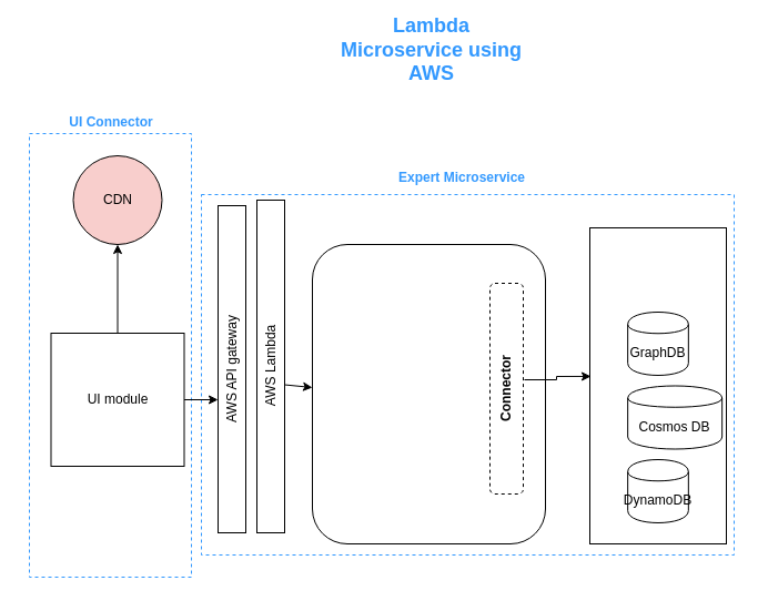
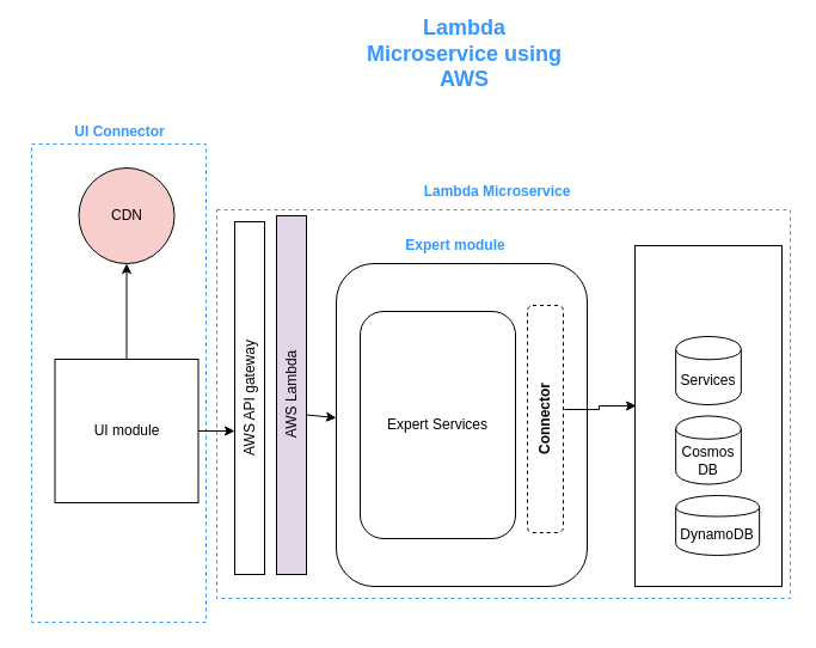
  <mxCell id="0" />
  <mxCell id="1" parent="0" />
  <mxCell id="2" value="UI module" style="whiteSpace=wrap;html=1;dashed=1;rounded=0;glass=0;fillColor=none;strokeColor=#3399FF;" vertex="1" parent="1"><mxGeometry x="26" y="120" width="146" height="400" as="geometry" /></mxCell>
  <mxCell id="3" value="" style="whiteSpace=wrap;html=1;dashed=1;rounded=0;glass=0;fillColor=none;strokeColor=#3399FF;" vertex="1" parent="1"><mxGeometry x="181" y="175" width="480" height="325" as="geometry" /></mxCell>
  <mxCell id="4" value="" style="rounded=1;whiteSpace=wrap;html=1;" vertex="1" parent="1"><mxGeometry x="281" y="220" width="210" height="270" as="geometry" /></mxCell>
  <mxCell id="5" value="" style="edgeStyle=orthogonalEdgeStyle;rounded=0;orthogonalLoop=1;jettySize=auto;html=1;" edge="1" parent="1" source="6"><mxGeometry relative="1" as="geometry"><mxPoint x="105.5" y="220" as="targetPoint" /></mxGeometry></mxCell>
  <mxCell id="6" value="UI module" style="whiteSpace=wrap;html=1;aspect=fixed;direction=south;" vertex="1" parent="1"><mxGeometry x="45.5" y="300" width="120" height="120" as="geometry" /></mxCell>
  <mxCell id="7" value="" style="endArrow=classic;html=1;" edge="1" parent="1"><mxGeometry width="50" height="50" relative="1" as="geometry"><mxPoint x="256" y="346.5" as="sourcePoint" /><mxPoint x="281" y="349" as="targetPoint" /></mxGeometry></mxCell>
  <mxCell id="8" value="CDN" style="ellipse;whiteSpace=wrap;html=1;aspect=fixed;fillColor=#f8cecc;" vertex="1" parent="1"><mxGeometry x="65.5" y="140" width="80" height="80" as="geometry" /></mxCell>
  <mxCell id="9" value="" style="group" vertex="1" connectable="0" parent="1"><mxGeometry x="531" y="205" width="123" height="285" as="geometry" /></mxCell>
  <mxCell id="10" value="" style="rounded=0;whiteSpace=wrap;html=1;" vertex="1" parent="9"><mxGeometry width="123" height="285" as="geometry" /></mxCell>
- <mxCell id="11" value="GraphDB" style="shape=cylinder;whiteSpace=wrap;html=1;boundedLbl=1;backgroundOutline=1;" vertex="1" parent="9"><mxGeometry x="34.167" y="76" width="54.667" height="57" as="geometry" /></mxCell>
- <mxCell id="12" value="Cosmos DB" style="shape=cylinder;whiteSpace=wrap;html=1;boundedLbl=1;backgroundOutline=1;" vertex="1" parent="9"><mxGeometry x="34.167" y="142.5" width="85" height="57" as="geometry" /></mxCell>
- <mxCell id="13" value="DynamoDB" style="shape=cylinder;whiteSpace=wrap;html=1;boundedLbl=1;backgroundOutline=1;" vertex="1" parent="9"><mxGeometry x="34.167" y="209" width="54.667" height="57" as="geometry" /></mxCell>
+ <mxCell id="11" value="Services" style="shape=cylinder;whiteSpace=wrap;html=1;boundedLbl=1;backgroundOutline=1;" vertex="1" parent="9"><mxGeometry x="34.167" y="76" width="54.667" height="57" as="geometry" /></mxCell>
+ <mxCell id="12" value="Cosmos DB" style="shape=cylinder;whiteSpace=wrap;html=1;boundedLbl=1;backgroundOutline=1;" vertex="1" parent="9"><mxGeometry x="34.167" y="142.5" width="54.667" height="57" as="geometry" /></mxCell>
+ <mxCell id="13" value="DynamoDB" style="shape=cylinder;whiteSpace=wrap;html=1;boundedLbl=1;backgroundOutline=1;" vertex="1" parent="9"><mxGeometry x="34.167" y="209" width="70" height="50" as="geometry" /></mxCell>
  <mxCell id="14" value="" style="edgeStyle=orthogonalEdgeStyle;rounded=0;orthogonalLoop=1;jettySize=auto;html=1;entryX=0.008;entryY=0.47;entryDx=0;entryDy=0;entryPerimeter=0;exitX=1.033;exitY=0.458;exitDx=0;exitDy=0;exitPerimeter=0;" edge="1" parent="1" source="18" target="10"><mxGeometry relative="1" as="geometry"><mxPoint x="491" y="337.5" as="sourcePoint" /><mxPoint x="526" y="337.5" as="targetPoint" /></mxGeometry></mxCell>
- <mxCell id="15" value="AWS Lambda" style="rounded=0;whiteSpace=wrap;html=1;verticalAlign=middle;labelPosition=center;verticalLabelPosition=middle;align=center;horizontal=0;" vertex="1" parent="1"><mxGeometry x="231" y="180" width="25" height="300" as="geometry" /></mxCell>
- <mxCell id="16" value="&lt;font color=&quot;#3399ff&quot;&gt;&lt;b&gt;Expert Microservice&lt;/b&gt;&lt;/font&gt;" style="text;html=1;strokeColor=none;fillColor=none;align=center;verticalAlign=middle;whiteSpace=wrap;rounded=0;" vertex="1" parent="1"><mxGeometry x="336" y="150" width="160" height="20" as="geometry" /></mxCell>
+ <mxCell id="15" value="AWS Lambda" style="rounded=0;whiteSpace=wrap;html=1;verticalAlign=middle;labelPosition=center;verticalLabelPosition=middle;align=center;horizontal=0;fillColor=#e1d5e7;" vertex="1" parent="1"><mxGeometry x="231" y="180" width="25" height="300" as="geometry" /></mxCell>
+ <mxCell id="16" value="&lt;font color=&quot;#3399ff&quot;&gt;&lt;b&gt;Lambda Microservice&lt;/b&gt;&lt;/font&gt;" style="text;html=1;strokeColor=none;fillColor=none;align=center;verticalAlign=middle;whiteSpace=wrap;rounded=0;" vertex="1" parent="1"><mxGeometry x="336" y="150" width="160" height="20" as="geometry" /></mxCell>
+ <mxCell id="17" value="Expert Services" style="rounded=1;whiteSpace=wrap;html=1;" vertex="1" parent="1"><mxGeometry x="301" y="260" width="130" height="190" as="geometry" /></mxCell>
  <mxCell id="18" value="Connector" style="rounded=1;whiteSpace=wrap;html=1;horizontal=0;fontStyle=1;dashed=1;" vertex="1" parent="1"><mxGeometry x="441" y="255" width="30" height="190" as="geometry" /></mxCell>
+ <mxCell id="19" value="&lt;font color=&quot;#3399ff&quot;&gt;&lt;b&gt;Expert module&lt;/b&gt;&lt;/font&gt;" style="text;html=1;strokeColor=none;fillColor=none;align=center;verticalAlign=middle;whiteSpace=wrap;rounded=0;" vertex="1" parent="1"><mxGeometry x="301" y="195" width="160" height="20" as="geometry" /></mxCell>
  <mxCell id="20" value="AWS API gateway" style="rounded=0;whiteSpace=wrap;html=1;verticalAlign=middle;labelPosition=center;verticalLabelPosition=middle;align=center;horizontal=0;" vertex="1" parent="1"><mxGeometry x="196" y="185" width="25" height="295" as="geometry" /></mxCell>
  <mxCell id="21" value="&lt;font color=&quot;#3399ff&quot; style=&quot;font-size: 18px;&quot;&gt;&lt;b style=&quot;font-size: 18px;&quot;&gt;Lambda Microservice using AWS&lt;/b&gt;&lt;/font&gt;" style="text;html=1;strokeColor=none;fillColor=none;align=center;verticalAlign=middle;whiteSpace=wrap;rounded=0;fontSize=18;" vertex="1" parent="1"><mxGeometry x="296" y="20" width="185" height="50" as="geometry" /></mxCell>
  <mxCell id="22" value="" style="edgeStyle=orthogonalEdgeStyle;rounded=0;orthogonalLoop=1;jettySize=auto;html=1;" edge="1" parent="1" source="6"><mxGeometry relative="1" as="geometry"><mxPoint x="196" y="360" as="targetPoint" /></mxGeometry></mxCell>
  <mxCell id="23" value="&lt;font color=&quot;#3399ff&quot;&gt;&lt;b&gt;UI Connector&lt;/b&gt;&lt;/font&gt;" style="text;html=1;strokeColor=none;fillColor=none;align=center;verticalAlign=middle;whiteSpace=wrap;rounded=0;" vertex="1" parent="1"><mxGeometry x="20" y="100" width="160" height="20" as="geometry" /></mxCell>
